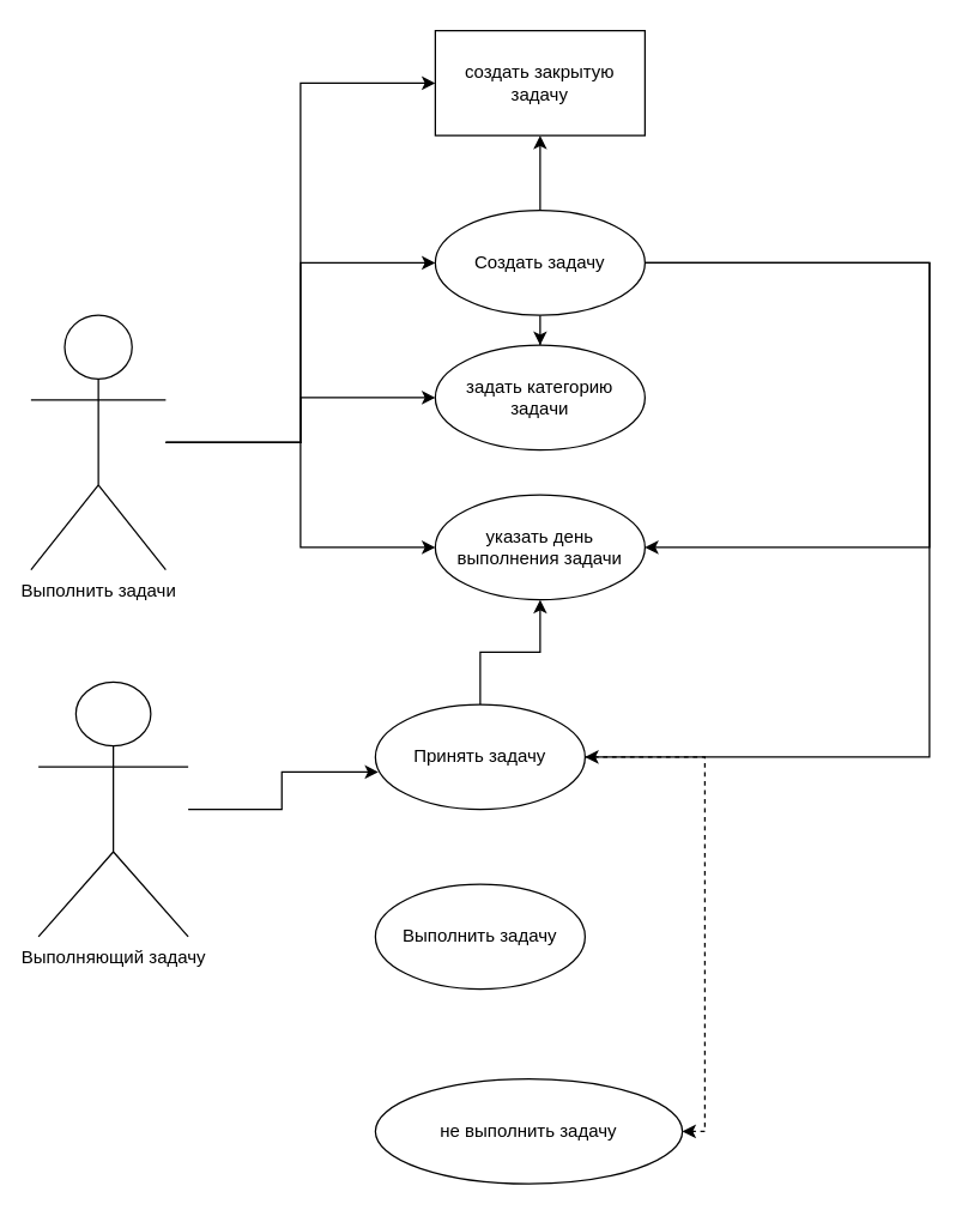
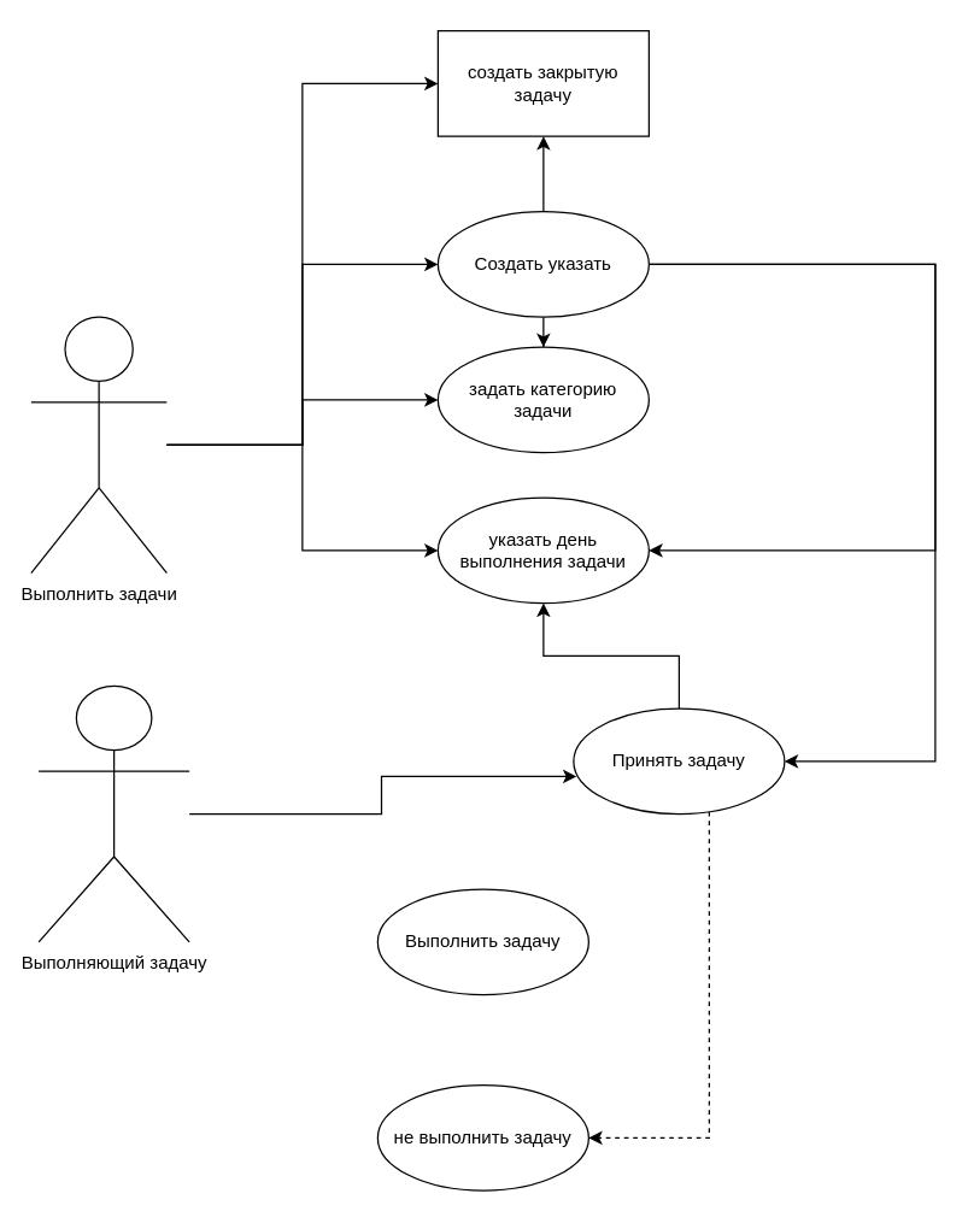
  <mxCell id="0" />
  <mxCell id="1" parent="0" />
  <mxCell id="2" style="edgeStyle=orthogonalEdgeStyle;rounded=0;orthogonalLoop=1;jettySize=auto;html=1;entryX=0;entryY=0.5;entryDx=0;entryDy=0;" edge="1" parent="1" source="6" target="13"><mxGeometry relative="1" as="geometry" /></mxCell>
  <mxCell id="3" style="edgeStyle=orthogonalEdgeStyle;rounded=0;orthogonalLoop=1;jettySize=auto;html=1;" edge="1" parent="1" source="6" target="14"><mxGeometry relative="1" as="geometry"><mxPoint x="260" y="320" as="targetPoint" /></mxGeometry></mxCell>
  <mxCell id="4" style="edgeStyle=orthogonalEdgeStyle;rounded=0;orthogonalLoop=1;jettySize=auto;html=1;entryX=0;entryY=0.5;entryDx=0;entryDy=0;" edge="1" parent="1" source="6" target="15"><mxGeometry relative="1" as="geometry" /></mxCell>
  <mxCell id="5" style="edgeStyle=orthogonalEdgeStyle;rounded=0;orthogonalLoop=1;jettySize=auto;html=1;entryX=0;entryY=0.5;entryDx=0;entryDy=0;" edge="1" parent="1" source="6" target="20"><mxGeometry relative="1" as="geometry" /></mxCell>
  <mxCell id="6" value="Выполнить задачи" style="shape=umlActor;verticalLabelPosition=bottom;labelBackgroundColor=#ffffff;verticalAlign=top;html=1;" vertex="1" parent="1"><mxGeometry y="210" width="90" height="170" as="geometry" x="20" /></mxCell>
  <mxCell id="7" style="edgeStyle=orthogonalEdgeStyle;rounded=0;orthogonalLoop=1;jettySize=auto;html=1;entryX=0.014;entryY=0.643;entryDx=0;entryDy=0;entryPerimeter=0;" edge="1" parent="1" source="8" target="18"><mxGeometry relative="1" as="geometry" /></mxCell>
  <mxCell id="8" value="Выполняющий задачу" style="shape=umlActor;verticalLabelPosition=bottom;labelBackgroundColor=#ffffff;verticalAlign=top;html=1;" vertex="1" parent="1"><mxGeometry x="25" y="455" width="100" height="170" as="geometry" /></mxCell>
  <mxCell id="9" style="edgeStyle=orthogonalEdgeStyle;rounded=0;orthogonalLoop=1;jettySize=auto;html=1;entryX=1;entryY=0.5;entryDx=0;entryDy=0;exitX=1;exitY=0.5;exitDx=0;exitDy=0;" edge="1" parent="1" source="13" target="18"><mxGeometry relative="1" as="geometry"><mxPoint x="490" y="520" as="targetPoint" /><mxPoint x="560" y="350" as="sourcePoint" /><Array as="points"><mxPoint x="620" y="175" /><mxPoint x="620" y="505" /></Array></mxGeometry></mxCell>
  <mxCell id="10" style="edgeStyle=orthogonalEdgeStyle;rounded=0;orthogonalLoop=1;jettySize=auto;html=1;entryX=0.5;entryY=1;entryDx=0;entryDy=0;" edge="1" parent="1" source="13" target="20"><mxGeometry relative="1" as="geometry" /></mxCell>
  <mxCell id="11" style="edgeStyle=orthogonalEdgeStyle;rounded=0;orthogonalLoop=1;jettySize=auto;html=1;" edge="1" parent="1" source="13" target="14"><mxGeometry relative="1" as="geometry" /></mxCell>
  <mxCell id="12" style="edgeStyle=orthogonalEdgeStyle;rounded=0;orthogonalLoop=1;jettySize=auto;html=1;entryX=1;entryY=0.5;entryDx=0;entryDy=0;" edge="1" parent="1" source="13" target="15"><mxGeometry relative="1" as="geometry"><mxPoint x="500" y="370" as="targetPoint" /><Array as="points"><mxPoint x="620" y="175" /><mxPoint x="620" y="365" /></Array></mxGeometry></mxCell>
- <mxCell id="13" value="Создать задачу" style="ellipse;whiteSpace=wrap;html=1;" vertex="1" parent="1"><mxGeometry x="290" y="140" width="140" height="70" as="geometry" /></mxCell>
+ <mxCell id="13" value="Создать указать" style="ellipse;whiteSpace=wrap;html=1;" vertex="1" parent="1"><mxGeometry x="290" y="140" width="140" height="70" as="geometry" /></mxCell>
  <mxCell id="14" value="задать категорию задачи" style="ellipse;whiteSpace=wrap;html=1;" vertex="1" parent="1"><mxGeometry x="290" y="230" width="140" height="70" as="geometry" /></mxCell>
  <mxCell id="15" value="указать день выполнения задачи" style="ellipse;whiteSpace=wrap;html=1;" vertex="1" parent="1"><mxGeometry x="290" y="330" width="140" height="70" as="geometry" /></mxCell>
  <mxCell id="16" style="edgeStyle=orthogonalEdgeStyle;rounded=0;orthogonalLoop=1;jettySize=auto;html=1;" edge="1" parent="1" source="18" target="15"><mxGeometry relative="1" as="geometry" /></mxCell>
  <mxCell id="17" style="edgeStyle=orthogonalEdgeStyle;rounded=0;orthogonalLoop=1;jettySize=auto;html=1;entryX=1;entryY=0.5;entryDx=0;entryDy=0;dashed=1;" edge="1" parent="1" source="18" target="21"><mxGeometry relative="1" as="geometry"><mxPoint x="520" y="760" as="targetPoint" /><Array as="points"><mxPoint x="470" y="505" /><mxPoint x="470" y="755" /></Array></mxGeometry></mxCell>
- <mxCell id="18" value="Принять задачу" style="ellipse;whiteSpace=wrap;html=1;" vertex="1" parent="1"><mxGeometry x="250" y="470" width="140" height="70" as="geometry" /></mxCell>
+ <mxCell id="18" value="Принять задачу" style="ellipse;whiteSpace=wrap;html=1;" vertex="1" parent="1"><mxGeometry x="380" y="470" width="140" height="70" as="geometry" /></mxCell>
  <mxCell id="19" value="Выполнить задачу" style="ellipse;whiteSpace=wrap;html=1;" vertex="1" parent="1"><mxGeometry x="250" y="590" width="140" height="70" as="geometry" /></mxCell>
  <mxCell id="20" value="создать закрытую задачу" style="whiteSpace=wrap;html=1;rounded=0;" vertex="1" parent="1"><mxGeometry x="290" y="20" width="140" height="70" as="geometry" /></mxCell>
- <mxCell id="21" value="не выполнить задачу" style="ellipse;whiteSpace=wrap;html=1;" vertex="1" parent="1"><mxGeometry x="250" y="720" width="205" height="70" as="geometry" /></mxCell>
+ <mxCell id="21" value="не выполнить задачу" style="ellipse;whiteSpace=wrap;html=1;" vertex="1" parent="1"><mxGeometry x="250" y="720" width="140" height="70" as="geometry" /></mxCell>
